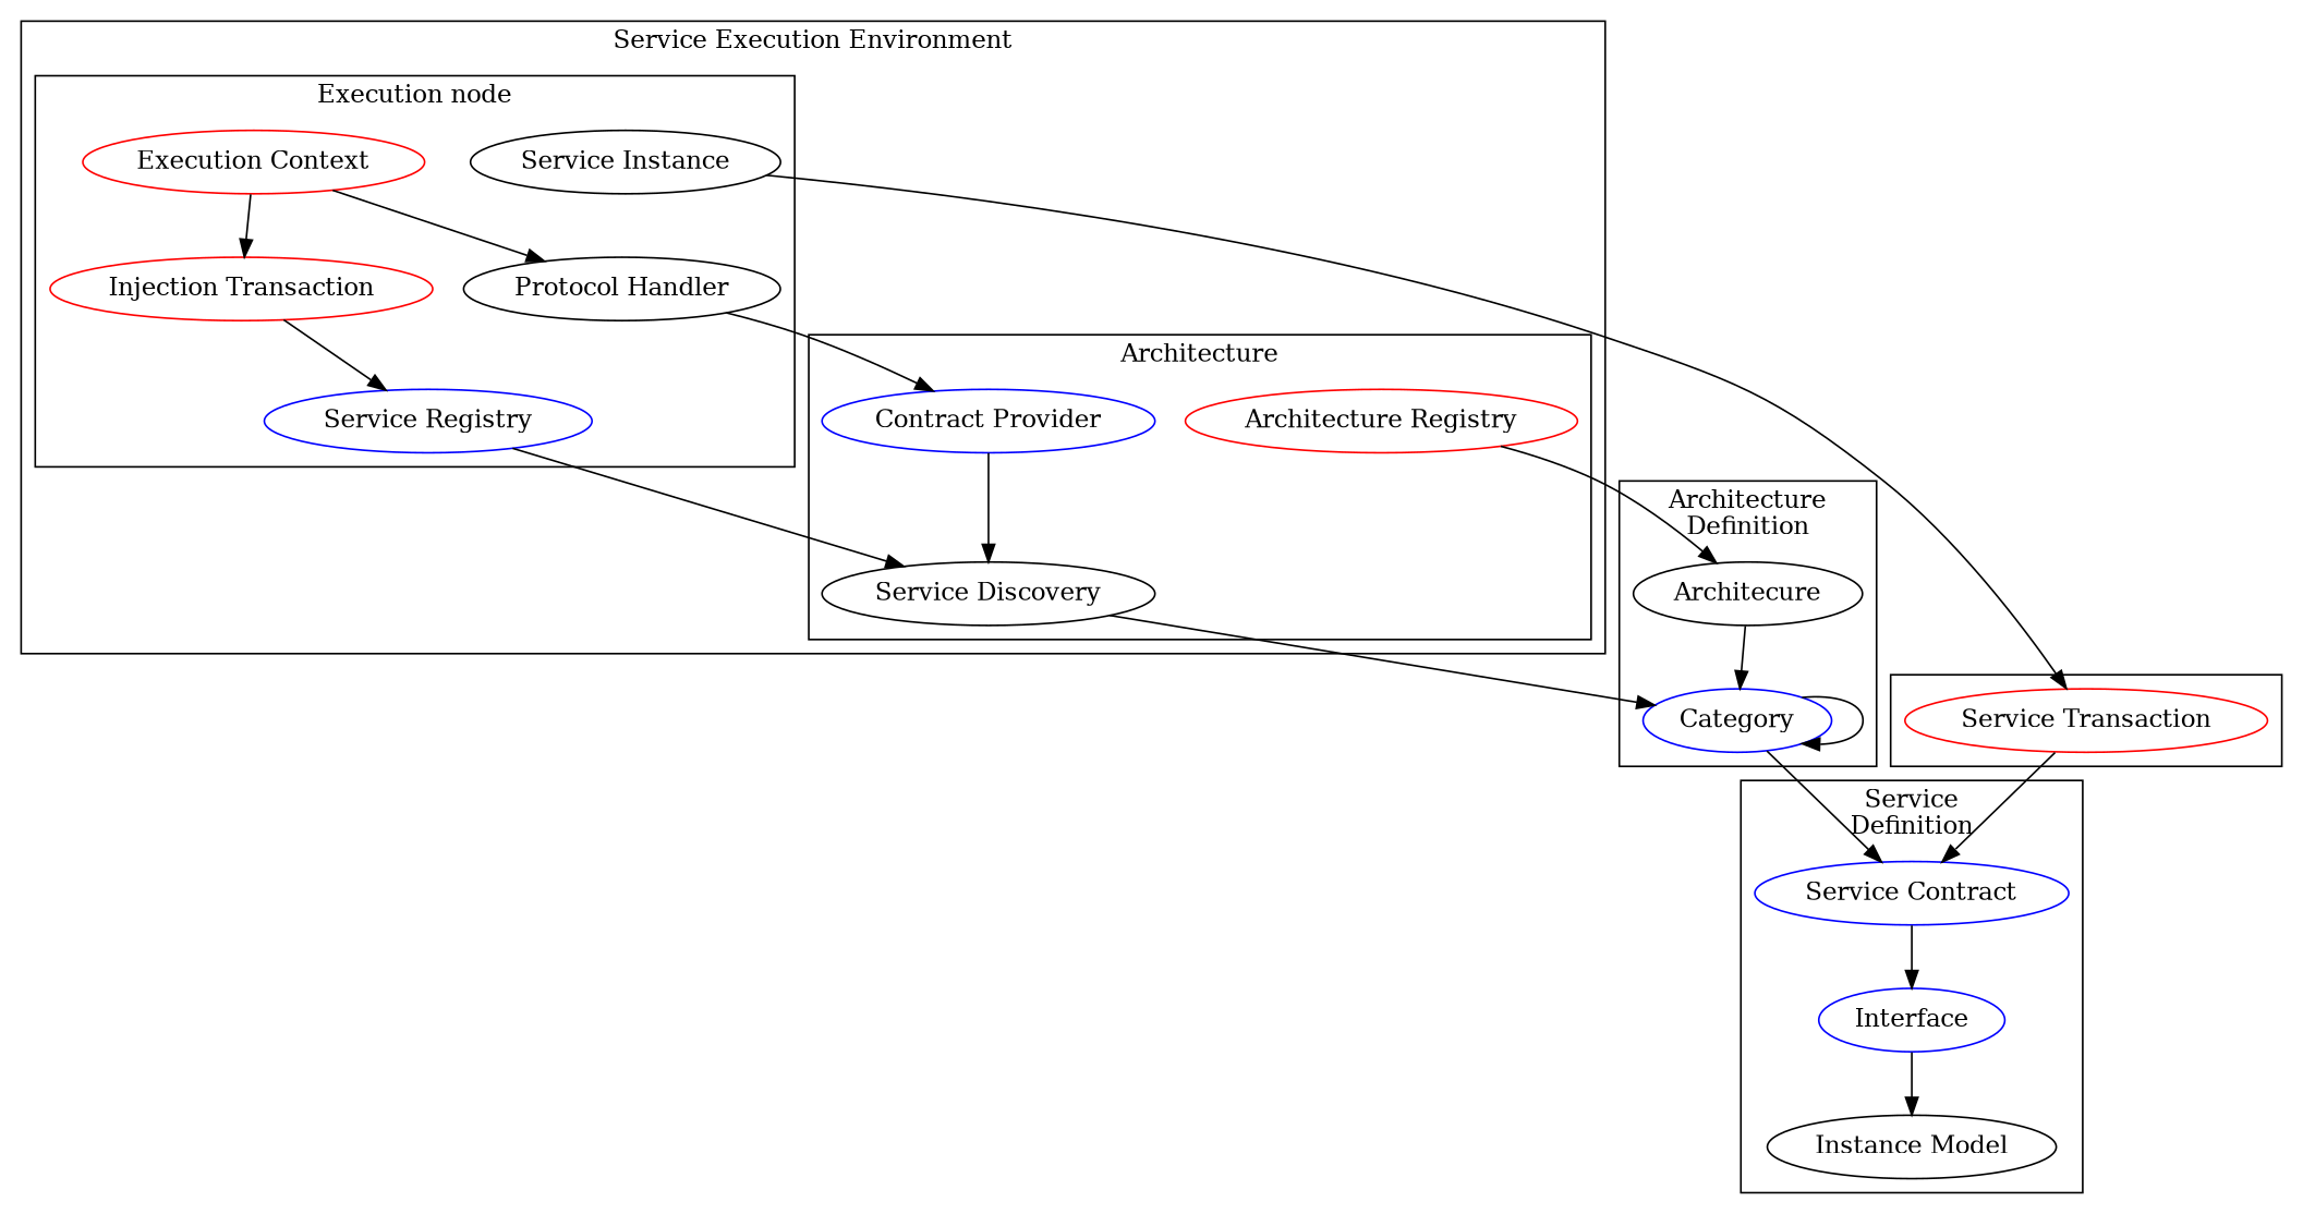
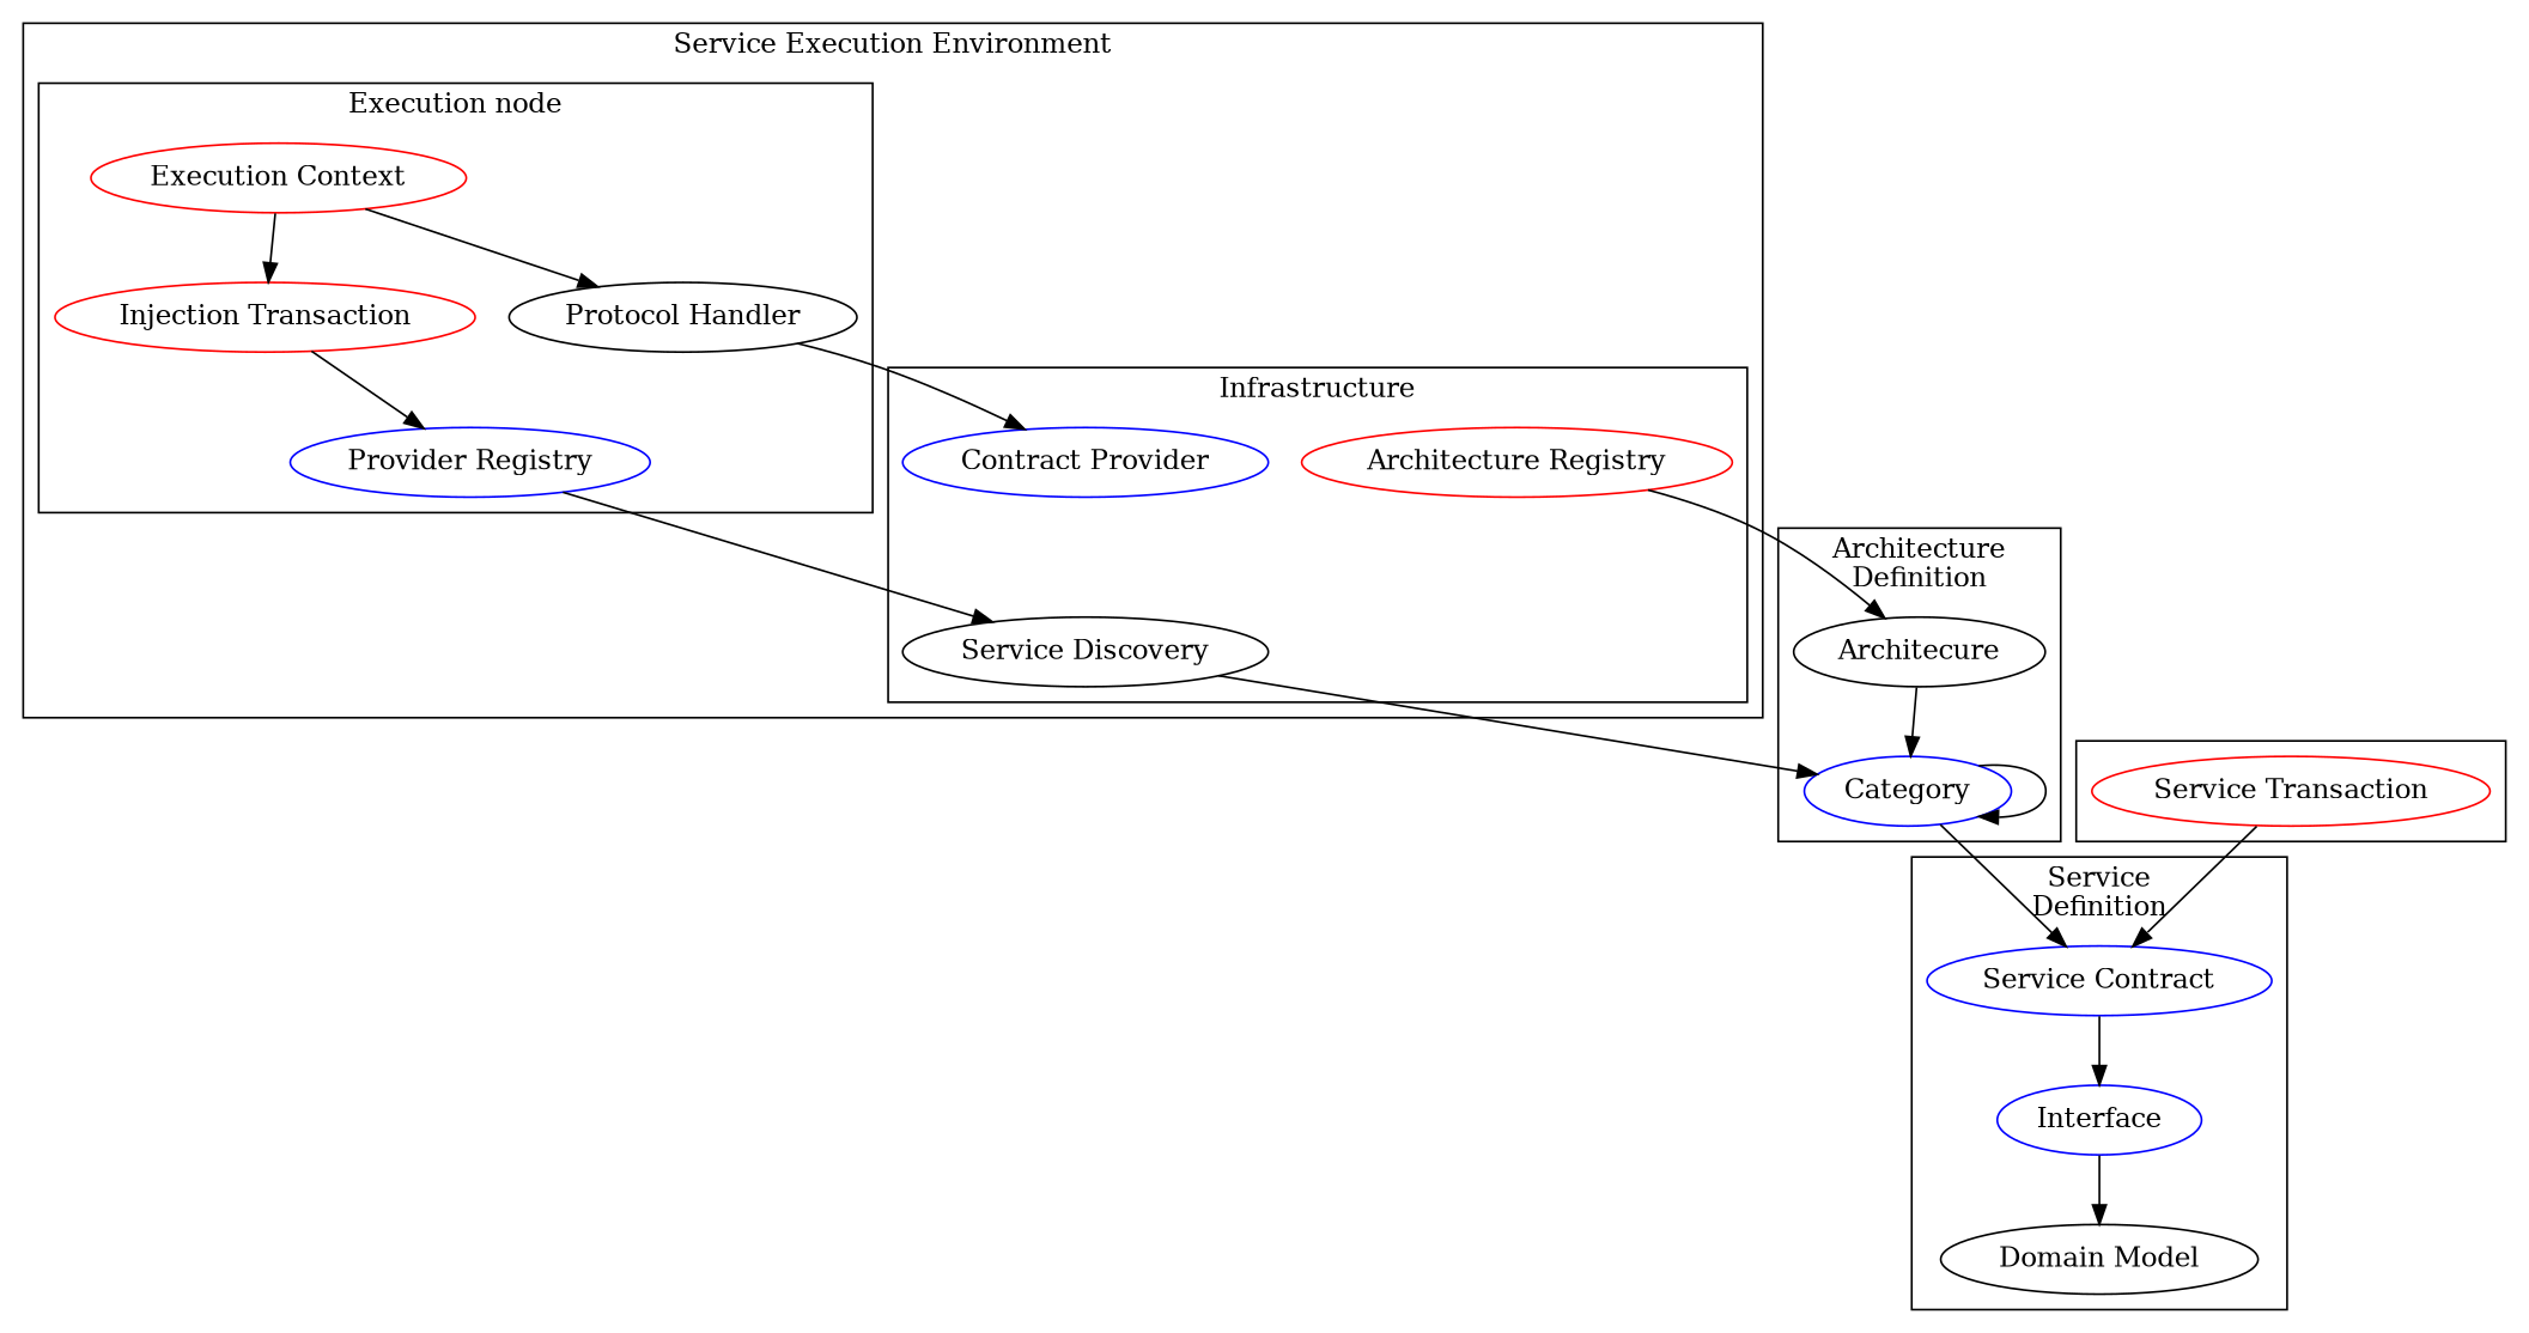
  digraph {
    node [color=black]
-   n1 [label="Service Instance"]
    n2 [label="Protocol Handler"]
    n3 [color=red label="Injection Transaction"]
    n4 [color=red label="Execution Context"]
-   n5 [color=blue label="Service Registry"]
+   n5 [color=blue label="Provider Registry"]
    n6 [color=red label="Architecture Registry"]
    n7 [label="Service Discovery"]
    n8 [color=blue label="Contract Provider"]
    n9 [color=blue label="Service Contract"]
    n10 [color=blue label=Interface]
-   n11 [label="Instance Model"]
+   n11 [label="Domain Model"]
    n12 [label=Architecure]
    n13 [color=blue label=Category]
    n14 [color=red label="Service Transaction"]
    subgraph cluster_1 {
      label="Service Execution Environment"
      subgraph cluster_2 {
        label="Execution node"
-       n1
        n2
        n3
        n4
        n5
      }
      subgraph cluster_3 {
-       label=Architecture
+       label=Infrastructure
        n6
        n7
        n8
      }
    }
    subgraph cluster_4 {
      label="Service\nDefinition"
      n9
      n10
      n11
    }
    subgraph cluster_5 {
      label="Architecture\nDefinition"
      n12
      n13
    }
    subgraph cluster_6 {
      n14
    }
-   n1 -> n14
    n2 -> n8
    n3 -> n5
    n4 -> n2
    n4 -> n3
    n5 -> n7
    n6 -> n12
    n7 -> n13
-   n8 -> n7
    n9 -> n10
    n10 -> n11
    n12 -> n13
    n13 -> n9
    n13 -> n13
    n14 -> n9
  }
